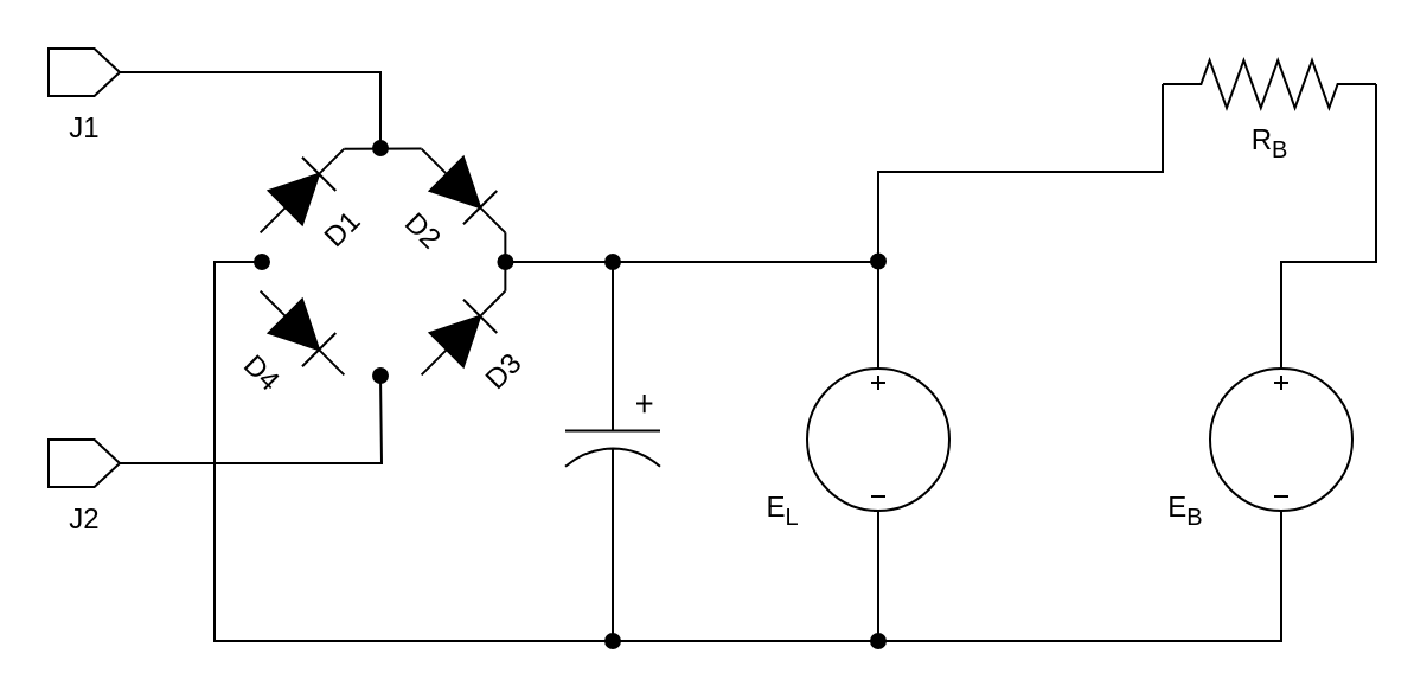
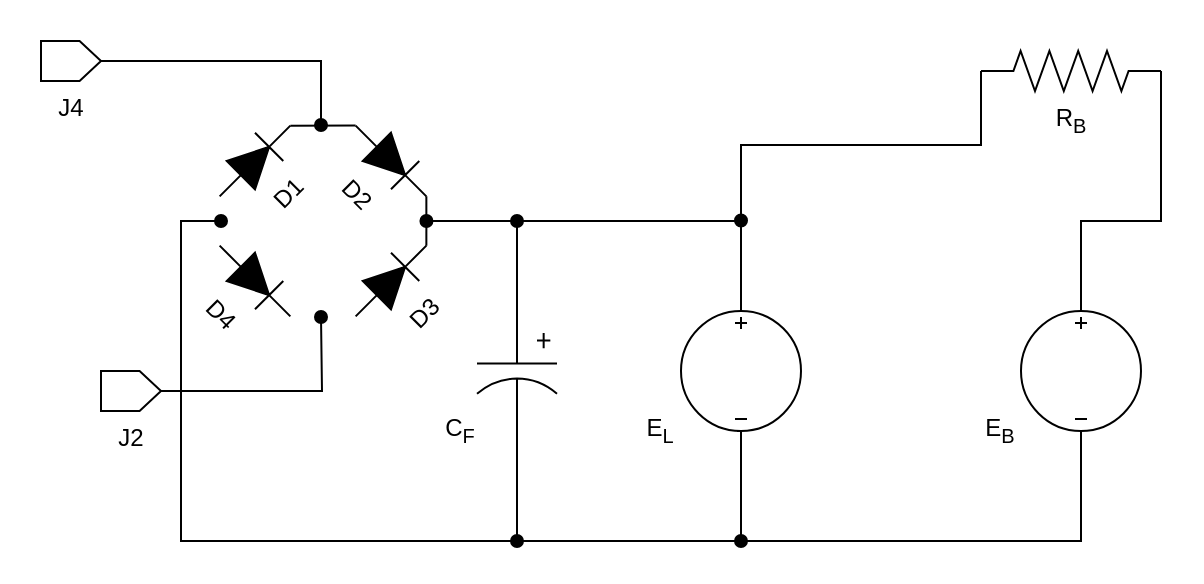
  <mxCell id="0" />
  <mxCell id="1" parent="0" />
  <mxCell id="2" style="edgeStyle=orthogonalEdgeStyle;rounded=0;orthogonalLoop=1;jettySize=auto;html=1;exitX=1;exitY=0.5;exitDx=0;exitDy=0;exitPerimeter=0;entryX=0;entryY=0.5;entryDx=0;entryDy=0;entryPerimeter=0;endArrow=none;endFill=0;" edge="1" parent="1"><mxGeometry relative="1" as="geometry"><mxPoint x="144.678" y="62.322" as="sourcePoint" /><mxPoint x="177.322" y="61.322" as="targetPoint" /></mxGeometry></mxCell>
  <mxCell id="3" value="D1" style="pointerEvents=1;fillColor=strokeColor;verticalLabelPosition=bottom;shadow=0;dashed=0;align=center;html=1;verticalAlign=top;shape=mxgraph.electrical.diodes.diode;rotation=-45;" vertex="1" parent="1"><mxGeometry x="102" y="70" width="50" height="20" as="geometry" /></mxCell>
  <mxCell id="4" value="D2" style="pointerEvents=1;fillColor=strokeColor;verticalLabelPosition=bottom;shadow=0;dashed=0;align=center;html=1;verticalAlign=top;shape=mxgraph.electrical.diodes.diode;rotation=45;" vertex="1" parent="1"><mxGeometry x="170" y="70" width="50" height="20" as="geometry" /></mxCell>
  <mxCell id="5" style="edgeStyle=elbowEdgeStyle;rounded=0;orthogonalLoop=1;jettySize=auto;elbow=vertical;html=1;exitX=1;exitY=0.5;exitDx=0;exitDy=0;exitPerimeter=0;endArrow=oval;endFill=1;" edge="1" parent="1" source="6"><mxGeometry relative="1" as="geometry"><mxPoint x="212.724" y="110" as="targetPoint" /></mxGeometry></mxCell>
  <mxCell id="6" value="D3" style="pointerEvents=1;fillColor=strokeColor;verticalLabelPosition=bottom;shadow=0;dashed=0;align=center;html=1;verticalAlign=top;shape=mxgraph.electrical.diodes.diode;rotation=-45;" vertex="1" parent="1"><mxGeometry x="170" y="130" width="50" height="20" as="geometry" /></mxCell>
  <mxCell id="7" value="D4" style="pointerEvents=1;fillColor=strokeColor;verticalLabelPosition=bottom;shadow=0;dashed=0;align=center;html=1;verticalAlign=top;shape=mxgraph.electrical.diodes.diode;rotation=45;" vertex="1" parent="1"><mxGeometry x="102" y="130" width="50" height="20" as="geometry" /></mxCell>
  <mxCell id="8" style="edgeStyle=elbowEdgeStyle;rounded=0;orthogonalLoop=1;jettySize=auto;html=1;exitX=0;exitY=0.5;exitDx=0;exitDy=0;exitPerimeter=0;entryX=1;entryY=0.5;entryDx=0;entryDy=0;entryPerimeter=0;elbow=vertical;endArrow=none;endFill=0;" edge="1" parent="1" source="10" target="4"><mxGeometry relative="1" as="geometry"><Array as="points"><mxPoint x="250" y="110" /></Array></mxGeometry></mxCell>
  <mxCell id="9" style="edgeStyle=orthogonalEdgeStyle;rounded=0;orthogonalLoop=1;jettySize=auto;html=1;exitX=1;exitY=0.5;exitDx=0;exitDy=0;exitPerimeter=0;endArrow=oval;endFill=1;" edge="1" parent="1" source="10"><mxGeometry relative="1" as="geometry"><mxPoint x="110" y="110" as="targetPoint" /><Array as="points"><mxPoint x="258" y="270" /><mxPoint x="90" y="270" /><mxPoint x="90" y="110" /></Array></mxGeometry></mxCell>
  <mxCell id="10" value="" style="pointerEvents=1;verticalLabelPosition=bottom;shadow=0;dashed=0;align=center;html=1;verticalAlign=top;shape=mxgraph.electrical.capacitors.capacitor_3;rotation=90;" vertex="1" parent="1"><mxGeometry x="220" y="165" width="76" height="40" as="geometry" /></mxCell>
  <mxCell id="11" style="edgeStyle=elbowEdgeStyle;rounded=0;orthogonalLoop=1;jettySize=auto;elbow=vertical;html=1;exitX=0;exitY=0.5;exitDx=0;exitDy=0;exitPerimeter=0;endArrow=oval;endFill=1;" edge="1" parent="1" source="12"><mxGeometry relative="1" as="geometry"><mxPoint x="370" y="109.724" as="targetPoint" /></mxGeometry></mxCell>
  <mxCell id="12" value="R&lt;sub&gt;B&lt;/sub&gt;" style="pointerEvents=1;verticalLabelPosition=bottom;shadow=0;dashed=0;align=center;html=1;verticalAlign=top;shape=mxgraph.electrical.resistors.resistor_2;" vertex="1" parent="1"><mxGeometry x="490" y="25" width="90" height="20" as="geometry" /></mxCell>
  <mxCell id="13" style="edgeStyle=elbowEdgeStyle;rounded=0;orthogonalLoop=1;jettySize=auto;elbow=vertical;html=1;exitX=0.5;exitY=0;exitDx=0;exitDy=0;exitPerimeter=0;entryX=1;entryY=0.5;entryDx=0;entryDy=0;entryPerimeter=0;endArrow=none;endFill=0;" edge="1" parent="1" source="15" target="12"><mxGeometry relative="1" as="geometry"><Array as="points"><mxPoint x="530" y="110" /></Array></mxGeometry></mxCell>
  <mxCell id="14" style="edgeStyle=orthogonalEdgeStyle;rounded=0;orthogonalLoop=1;jettySize=auto;html=1;exitX=0.5;exitY=1;exitDx=0;exitDy=0;exitPerimeter=0;endArrow=oval;endFill=1;" edge="1" parent="1" source="15"><mxGeometry relative="1" as="geometry"><mxPoint x="370" y="270" as="targetPoint" /><Array as="points"><mxPoint x="540" y="270" /></Array></mxGeometry></mxCell>
  <mxCell id="15" value="" style="pointerEvents=1;verticalLabelPosition=bottom;shadow=0;dashed=0;align=center;html=1;verticalAlign=top;shape=mxgraph.electrical.signal_sources.source;aspect=fixed;points=[[0.5,0,0],[1,0.5,0],[0.5,1,0],[0,0.5,0]];elSignalType=dc3;" vertex="1" parent="1"><mxGeometry x="510" y="155" width="60" height="60" as="geometry" /></mxCell>
  <mxCell id="16" style="edgeStyle=elbowEdgeStyle;rounded=0;orthogonalLoop=1;jettySize=auto;elbow=vertical;html=1;exitX=0.5;exitY=0;exitDx=0;exitDy=0;exitPerimeter=0;endArrow=oval;endFill=1;" edge="1" parent="1" source="18"><mxGeometry relative="1" as="geometry"><mxPoint x="258" y="110" as="targetPoint" /><mxPoint x="368" y="155" as="sourcePoint" /><Array as="points"><mxPoint x="318" y="110" /></Array></mxGeometry></mxCell>
  <mxCell id="17" style="edgeStyle=orthogonalEdgeStyle;rounded=0;orthogonalLoop=1;jettySize=auto;html=1;exitX=0.5;exitY=1;exitDx=0;exitDy=0;exitPerimeter=0;endArrow=oval;endFill=1;" edge="1" parent="1"><mxGeometry relative="1" as="geometry"><mxPoint x="258" y="270" as="targetPoint" /><mxPoint x="368" y="215" as="sourcePoint" /><Array as="points"><mxPoint x="370" y="215" /><mxPoint x="370" y="270" /></Array></mxGeometry></mxCell>
  <mxCell id="18" value="" style="pointerEvents=1;verticalLabelPosition=bottom;shadow=0;dashed=0;align=center;html=1;verticalAlign=top;shape=mxgraph.electrical.signal_sources.source;aspect=fixed;points=[[0.5,0,0],[1,0.5,0],[0.5,1,0],[0,0.5,0]];elSignalType=dc3;" vertex="1" parent="1"><mxGeometry x="340" y="155" width="60" height="60" as="geometry" /></mxCell>
  <mxCell id="19" style="edgeStyle=orthogonalEdgeStyle;rounded=0;orthogonalLoop=1;jettySize=auto;html=1;exitX=1;exitY=0.5;exitDx=0;exitDy=0;exitPerimeter=0;endArrow=oval;endFill=1;" edge="1" parent="1" source="20"><mxGeometry relative="1" as="geometry"><mxPoint x="160" y="62" as="targetPoint" /><mxPoint x="50" y="32" as="sourcePoint" /><Array as="points"><mxPoint x="160" y="30" /></Array></mxGeometry></mxCell>
- <mxCell id="20" value="J1" style="verticalLabelPosition=bottom;shadow=0;dashed=0;align=center;html=1;verticalAlign=top;shape=mxgraph.electrical.abstract.dac;" vertex="1" parent="1"><mxGeometry x="20" y="20" width="30" height="20" as="geometry" /></mxCell>
+ <mxCell id="20" value="J4" style="verticalLabelPosition=bottom;shadow=0;dashed=0;align=center;html=1;verticalAlign=top;shape=mxgraph.electrical.abstract.dac;" vertex="1" parent="1"><mxGeometry x="20" y="20" width="30" height="20" as="geometry" /></mxCell>
  <mxCell id="21" style="edgeStyle=orthogonalEdgeStyle;rounded=0;orthogonalLoop=1;jettySize=auto;html=1;exitX=1;exitY=0.5;exitDx=0;exitDy=0;exitPerimeter=0;endArrow=oval;endFill=1;" edge="1" parent="1" source="22"><mxGeometry relative="1" as="geometry"><mxPoint x="160" y="158" as="targetPoint" /><mxPoint x="50" y="193" as="sourcePoint" /></mxGeometry></mxCell>
- <mxCell id="22" value="J2" style="verticalLabelPosition=bottom;shadow=0;dashed=0;align=center;html=1;verticalAlign=top;shape=mxgraph.electrical.abstract.dac;" vertex="1" parent="1"><mxGeometry x="20" y="185" width="30" height="20" as="geometry" /></mxCell>
+ <mxCell id="22" value="J2" style="verticalLabelPosition=bottom;shadow=0;dashed=0;align=center;html=1;verticalAlign=top;shape=mxgraph.electrical.abstract.dac;" vertex="1" parent="1"><mxGeometry x="50" y="185" width="30" height="20" as="geometry" /></mxCell>
+ <mxCell id="23" value="C&lt;sub&gt;F&lt;/sub&gt;" style="text;html=1;strokeColor=none;fillColor=none;align=center;verticalAlign=middle;whiteSpace=wrap;rounded=0;" vertex="1" parent="1"><mxGeometry x="210" y="205" width="40" height="20" as="geometry" /></mxCell>
  <mxCell id="24" value="E&lt;sub&gt;L&lt;/sub&gt;" style="text;html=1;strokeColor=none;fillColor=none;align=center;verticalAlign=middle;whiteSpace=wrap;rounded=0;" vertex="1" parent="1"><mxGeometry x="310" y="205" width="40" height="20" as="geometry" /></mxCell>
  <mxCell id="25" value="E&lt;sub&gt;B&lt;/sub&gt;" style="text;html=1;strokeColor=none;fillColor=none;align=center;verticalAlign=middle;whiteSpace=wrap;rounded=0;" vertex="1" parent="1"><mxGeometry x="480" y="205" width="40" height="20" as="geometry" /></mxCell>
